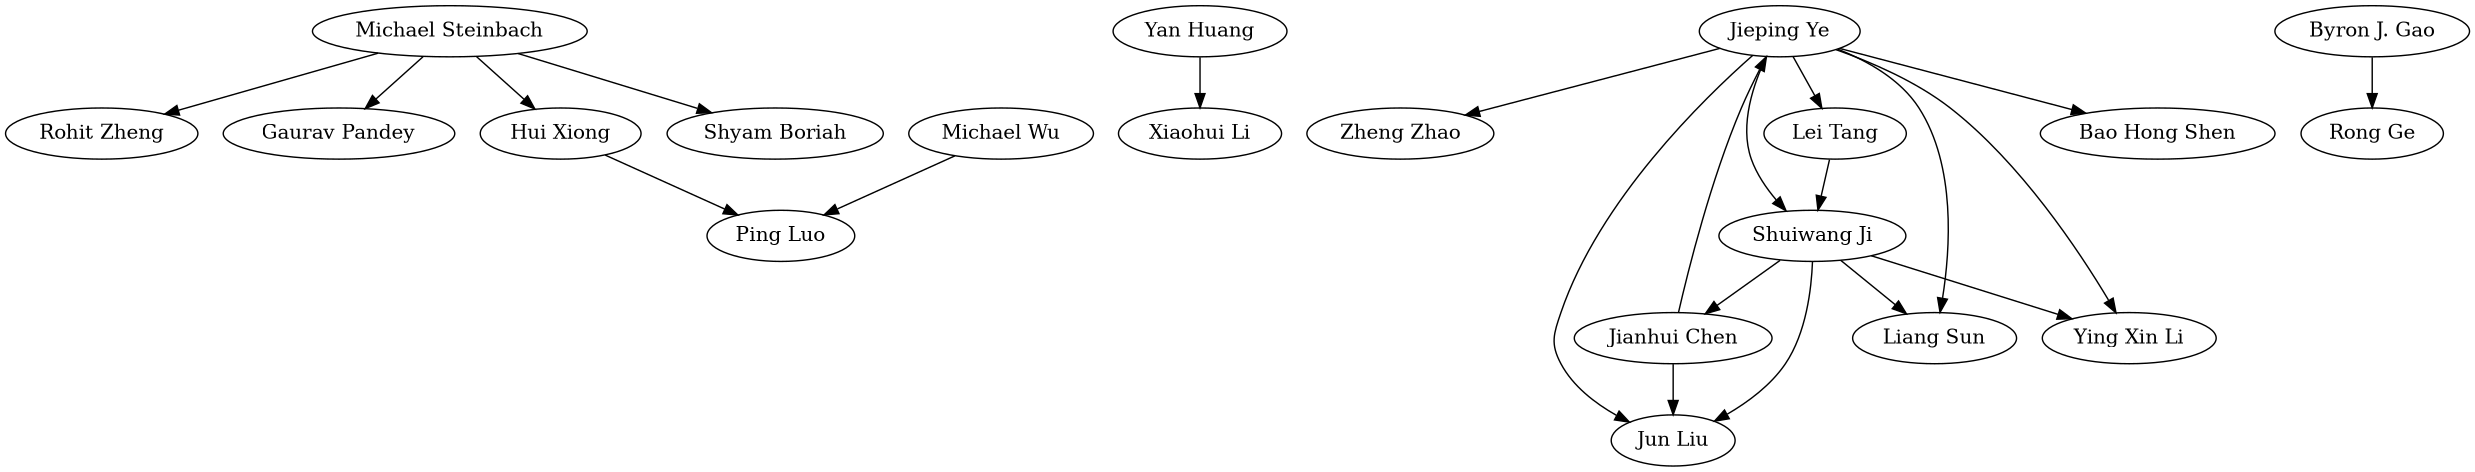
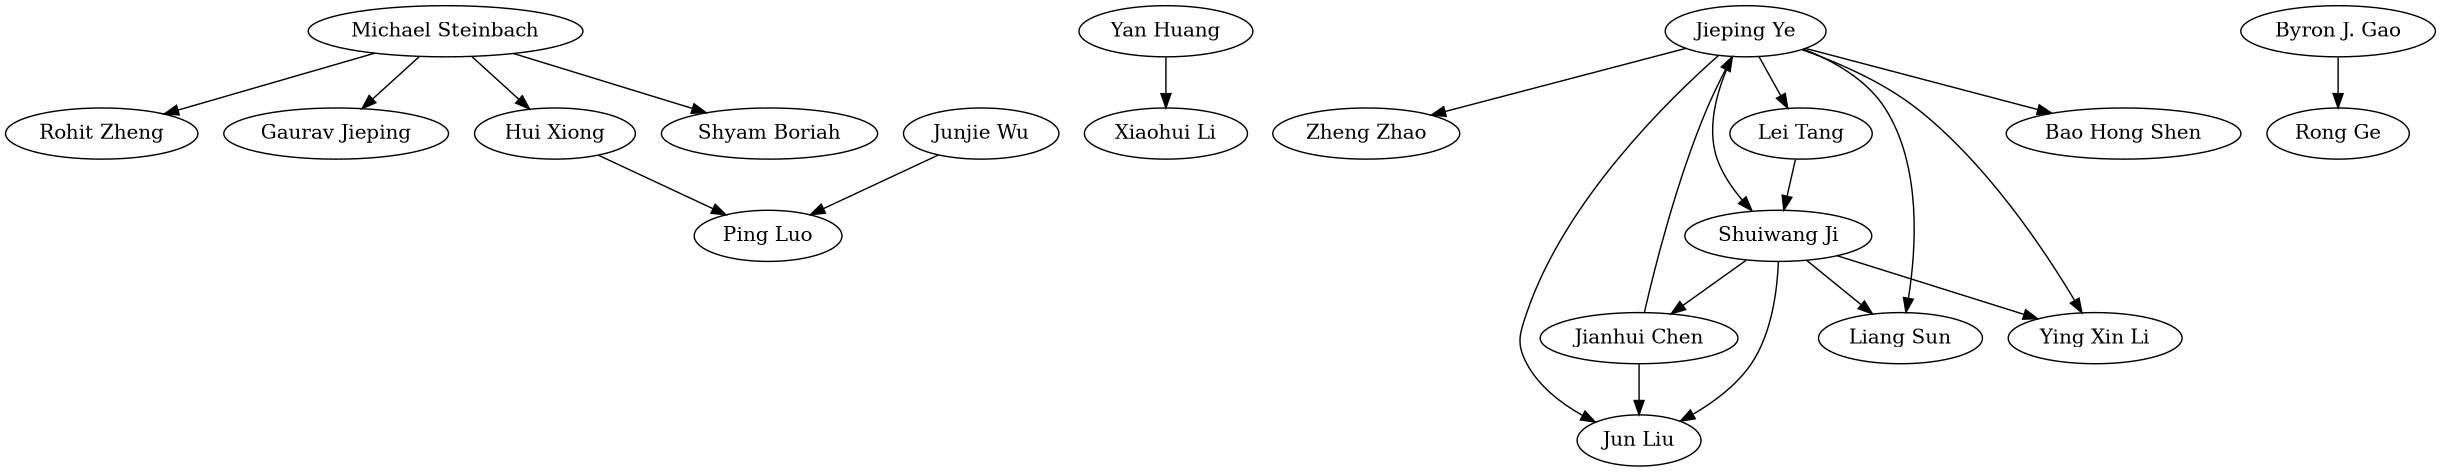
  strict digraph {
    n1 [label="Rohit Zheng"]
    "Michael Steinbach"
-   "Gaurav Pandey"
+   "Gaurav Pandey" [label="Gaurav Jieping"]
    "Hui Xiong"
    "Shyam Boriah"
    "Ping Luo"
    "Yan Huang"
    "Xiaohui Li"
    "Jieping Ye"
    "Zheng Zhao"
    "Shuiwang Ji"
    "Bao Hong Shen"
    "Lei Tang"
    "Jun Liu"
    "Liang Sun"
    "Ying Xin Li"
    "Jianhui Chen"
    "Byron J. Gao"
    "Rong Ge"
-   "Junjie Wu" [label="Michael Wu"]
+   "Junjie Wu"
    "Michael Steinbach" -> n1
    "Michael Steinbach" -> "Gaurav Pandey"
    "Michael Steinbach" -> "Hui Xiong"
    "Michael Steinbach" -> "Shyam Boriah"
    "Hui Xiong" -> "Ping Luo"
    "Yan Huang" -> "Xiaohui Li"
    "Jieping Ye" -> "Zheng Zhao"
    "Jieping Ye" -> "Shuiwang Ji"
    "Jieping Ye" -> "Bao Hong Shen"
    "Jieping Ye" -> "Lei Tang"
    "Jieping Ye" -> "Jun Liu"
    "Jieping Ye" -> "Liang Sun"
    "Jieping Ye" -> "Ying Xin Li"
    "Shuiwang Ji" -> "Jun Liu"
    "Shuiwang Ji" -> "Liang Sun"
    "Shuiwang Ji" -> "Ying Xin Li"
    "Shuiwang Ji" -> "Jianhui Chen"
    "Lei Tang" -> "Shuiwang Ji"
    "Jianhui Chen" -> "Jieping Ye"
    "Jianhui Chen" -> "Jun Liu"
    "Byron J. Gao" -> "Rong Ge"
    "Junjie Wu" -> "Ping Luo"
  }
